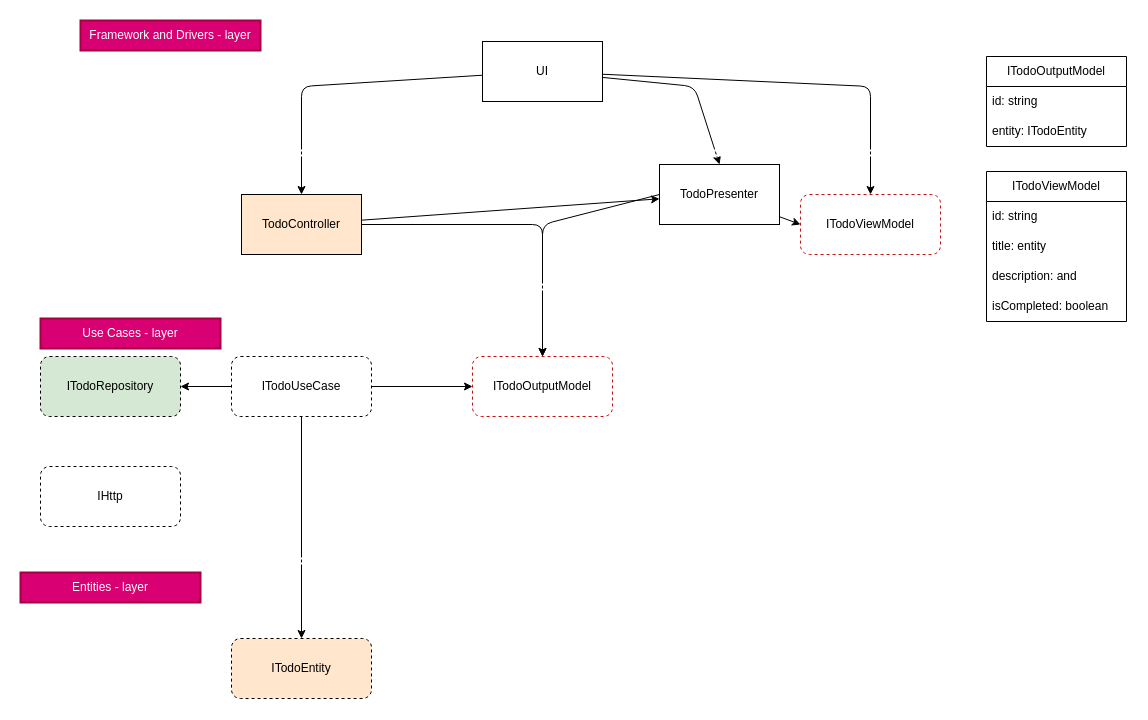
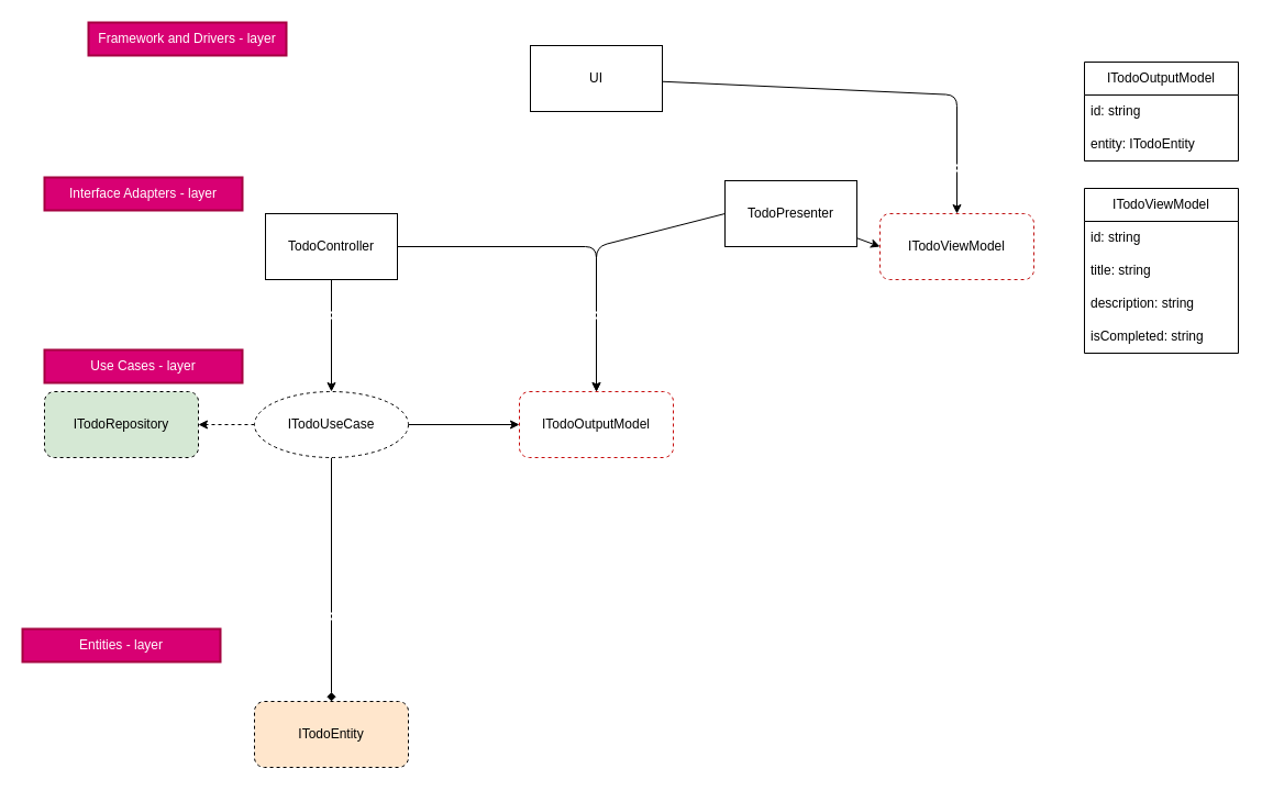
  <mxCell id="0" />
  <mxCell id="1" parent="0" />
- <mxCell id="2" style="edgeStyle=none;html=1;entryX=0.5;entryY=0;entryDx=0;entryDy=0;" parent="1" source="5" target="8" edge="1"><mxGeometry relative="1" as="geometry"><Array as="points"><mxPoint x="301" y="86" /></Array></mxGeometry></mxCell>
- <mxCell id="3" style="edgeStyle=none;html=1;entryX=0.5;entryY=0;entryDx=0;entryDy=0;" edge="1" parent="1" source="5" target="19"><mxGeometry relative="1" as="geometry"><mxPoint x="769" y="194" as="targetPoint" /><Array as="points"><mxPoint x="694" y="86" /></Array></mxGeometry></mxCell>
  <mxCell id="4" style="edgeStyle=none;html=1;entryX=0.5;entryY=0;entryDx=0;entryDy=0;" edge="1" parent="1" source="5" target="28"><mxGeometry relative="1" as="geometry"><Array as="points"><mxPoint x="870" y="86" /></Array></mxGeometry></mxCell>
  <mxCell id="5" value="UI" style="rounded=0;whiteSpace=wrap;html=1;" parent="1" vertex="1"><mxGeometry x="482" y="41" width="120" height="60" as="geometry" /></mxCell>
- <mxCell id="6" style="edgeStyle=none;html=1;" parent="1" source="8" target="19" edge="1"><mxGeometry relative="1" as="geometry" /></mxCell>
+ <mxCell id="6" style="edgeStyle=none;html=1;entryX=0.5;entryY=0;entryDx=0;entryDy=0;" parent="1" source="8" target="12" edge="1"><mxGeometry relative="1" as="geometry" /></mxCell>
  <mxCell id="7" style="edgeStyle=none;html=1;entryX=0.5;entryY=0;entryDx=0;entryDy=0;exitX=1;exitY=0.5;exitDx=0;exitDy=0;" edge="1" parent="1" source="8" target="17"><mxGeometry relative="1" as="geometry"><Array as="points"><mxPoint x="542" y="224" /></Array></mxGeometry></mxCell>
- <mxCell id="8" value="TodoController" style="rounded=0;whiteSpace=wrap;html=1;fillColor=#ffe6cc;" parent="1" vertex="1"><mxGeometry x="241" y="194" width="120" height="60" as="geometry" /></mxCell>
+ <mxCell id="8" value="TodoController" style="rounded=0;whiteSpace=wrap;html=1;" parent="1" vertex="1"><mxGeometry x="241" y="194" width="120" height="60" as="geometry" /></mxCell>
  <mxCell id="9" style="edgeStyle=none;html=1;entryX=0;entryY=0.5;entryDx=0;entryDy=0;" edge="1" parent="1" source="12" target="17"><mxGeometry relative="1" as="geometry"><Array as="points" /></mxGeometry></mxCell>
- <mxCell id="10" style="edgeStyle=none;html=1;entryX=1;entryY=0.5;entryDx=0;entryDy=0;" edge="1" parent="1" source="12" target="14"><mxGeometry relative="1" as="geometry" /></mxCell>
- <mxCell id="11" style="edgeStyle=none;html=1;entryX=0.5;entryY=0;entryDx=0;entryDy=0;" edge="1" parent="1" source="12" target="15"><mxGeometry relative="1" as="geometry" /></mxCell>
- <mxCell id="12" value="ITodoUseCase" style="rounded=1;whiteSpace=wrap;html=1;glass=0;shadow=0;dashed=1;" parent="1" vertex="1"><mxGeometry x="231" y="356" width="140" height="60" as="geometry" /></mxCell>
+ <mxCell id="10" style="edgeStyle=none;html=1;entryX=1;entryY=0.5;entryDx=0;entryDy=0;dashed=1;" edge="1" parent="1" source="12" target="14"><mxGeometry relative="1" as="geometry" /></mxCell>
+ <mxCell id="11" style="edgeStyle=none;html=1;entryX=0.5;entryY=0;entryDx=0;entryDy=0;endArrow=diamond;" edge="1" parent="1" source="12" target="15"><mxGeometry relative="1" as="geometry" /></mxCell>
+ <mxCell id="12" value="ITodoUseCase" style="ellipse;whiteSpace=wrap;html=1;glass=0;shadow=0;dashed=1;" parent="1" vertex="1"><mxGeometry x="231" y="356" width="140" height="60" as="geometry" /></mxCell>
  <mxCell id="13" style="edgeStyle=none;html=1;entryX=0.5;entryY=0;entryDx=0;entryDy=0;exitX=0;exitY=0.5;exitDx=0;exitDy=0;" edge="1" parent="1" source="19" target="17"><mxGeometry relative="1" as="geometry"><mxPoint x="699" y="224" as="sourcePoint" /><Array as="points"><mxPoint x="542" y="224" /></Array></mxGeometry></mxCell>
  <mxCell id="14" value="ITodoRepository" style="rounded=1;whiteSpace=wrap;html=1;glass=0;shadow=0;dashed=1;fillColor=#d5e8d4;" parent="1" vertex="1"><mxGeometry x="40" y="356" width="140" height="60" as="geometry" /></mxCell>
  <mxCell id="15" value="ITodoEntity" style="rounded=1;whiteSpace=wrap;html=1;glass=0;shadow=0;dashed=1;fillColor=#ffe6cc;" parent="1" vertex="1"><mxGeometry x="231" y="638" width="140" height="60" as="geometry" /></mxCell>
- <mxCell id="16" value="IHttp" style="rounded=1;whiteSpace=wrap;html=1;glass=0;shadow=0;dashed=1;" parent="1" vertex="1"><mxGeometry x="40" y="466" width="140" height="60" as="geometry" /></mxCell>
  <mxCell id="17" value="ITodoOutputModel" style="rounded=1;whiteSpace=wrap;html=1;glass=0;shadow=0;dashed=1;strokeColor=#c70f0f;" vertex="1" parent="1"><mxGeometry x="472" y="356" width="140" height="60" as="geometry" /></mxCell>
  <mxCell id="18" style="edgeStyle=none;html=1;entryX=0;entryY=0.5;entryDx=0;entryDy=0;" edge="1" parent="1" source="19" target="28"><mxGeometry relative="1" as="geometry" /></mxCell>
  <mxCell id="19" value="TodoPresenter" style="rounded=0;whiteSpace=wrap;html=1;" vertex="1" parent="1"><mxGeometry x="659" y="164" width="120" height="60" as="geometry" /></mxCell>
  <mxCell id="20" value="ITodoOutputModel" style="swimlane;fontStyle=0;childLayout=stackLayout;horizontal=1;startSize=30;horizontalStack=0;resizeParent=1;resizeParentMax=0;resizeLast=0;collapsible=1;marginBottom=0;whiteSpace=wrap;html=1;" vertex="1" parent="1"><mxGeometry x="986" y="56" width="140" height="90" as="geometry" /></mxCell>
  <mxCell id="21" value="id: string" style="text;strokeColor=none;fillColor=none;align=left;verticalAlign=middle;spacingLeft=4;spacingRight=4;overflow=hidden;points=[[0,0.5],[1,0.5]];portConstraint=eastwest;rotatable=0;whiteSpace=wrap;html=1;" vertex="1" parent="20"><mxGeometry y="30" width="140" height="30" as="geometry" /></mxCell>
  <mxCell id="22" value="entity: ITodoEntity" style="text;strokeColor=none;fillColor=none;align=left;verticalAlign=middle;spacingLeft=4;spacingRight=4;overflow=hidden;points=[[0,0.5],[1,0.5]];portConstraint=eastwest;rotatable=0;whiteSpace=wrap;html=1;" vertex="1" parent="20"><mxGeometry y="60" width="140" height="30" as="geometry" /></mxCell>
  <mxCell id="23" value="ITodoViewModel" style="swimlane;fontStyle=0;childLayout=stackLayout;horizontal=1;startSize=30;horizontalStack=0;resizeParent=1;resizeParentMax=0;resizeLast=0;collapsible=1;marginBottom=0;whiteSpace=wrap;html=1;" vertex="1" parent="1"><mxGeometry x="986" y="171" width="140" height="150" as="geometry" /></mxCell>
  <mxCell id="24" value="id: string" style="text;strokeColor=none;fillColor=none;align=left;verticalAlign=middle;spacingLeft=4;spacingRight=4;overflow=hidden;points=[[0,0.5],[1,0.5]];portConstraint=eastwest;rotatable=0;whiteSpace=wrap;html=1;" vertex="1" parent="23"><mxGeometry y="30" width="140" height="30" as="geometry" /></mxCell>
- <mxCell id="25" value="title: entity" style="text;strokeColor=none;fillColor=none;align=left;verticalAlign=middle;spacingLeft=4;spacingRight=4;overflow=hidden;points=[[0,0.5],[1,0.5]];portConstraint=eastwest;rotatable=0;whiteSpace=wrap;html=1;" vertex="1" parent="23"><mxGeometry y="60" width="140" height="30" as="geometry" /></mxCell>
- <mxCell id="26" value="description: and" style="text;strokeColor=none;fillColor=none;align=left;verticalAlign=middle;spacingLeft=4;spacingRight=4;overflow=hidden;points=[[0,0.5],[1,0.5]];portConstraint=eastwest;rotatable=0;whiteSpace=wrap;html=1;" vertex="1" parent="23"><mxGeometry y="90" width="140" height="30" as="geometry" /></mxCell>
- <mxCell id="27" value="isCompleted: boolean" style="text;strokeColor=none;fillColor=none;align=left;verticalAlign=middle;spacingLeft=4;spacingRight=4;overflow=hidden;points=[[0,0.5],[1,0.5]];portConstraint=eastwest;rotatable=0;whiteSpace=wrap;html=1;" vertex="1" parent="23"><mxGeometry y="120" width="140" height="30" as="geometry" /></mxCell>
+ <mxCell id="25" value="title: string" style="text;strokeColor=none;fillColor=none;align=left;verticalAlign=middle;spacingLeft=4;spacingRight=4;overflow=hidden;points=[[0,0.5],[1,0.5]];portConstraint=eastwest;rotatable=0;whiteSpace=wrap;html=1;" vertex="1" parent="23"><mxGeometry y="60" width="140" height="30" as="geometry" /></mxCell>
+ <mxCell id="26" value="description: string" style="text;strokeColor=none;fillColor=none;align=left;verticalAlign=middle;spacingLeft=4;spacingRight=4;overflow=hidden;points=[[0,0.5],[1,0.5]];portConstraint=eastwest;rotatable=0;whiteSpace=wrap;html=1;" vertex="1" parent="23"><mxGeometry y="90" width="140" height="30" as="geometry" /></mxCell>
+ <mxCell id="27" value="isCompleted: string" style="text;strokeColor=none;fillColor=none;align=left;verticalAlign=middle;spacingLeft=4;spacingRight=4;overflow=hidden;points=[[0,0.5],[1,0.5]];portConstraint=eastwest;rotatable=0;whiteSpace=wrap;html=1;" vertex="1" parent="23"><mxGeometry y="120" width="140" height="30" as="geometry" /></mxCell>
  <mxCell id="28" value="ITodoViewModel" style="rounded=1;whiteSpace=wrap;html=1;glass=0;shadow=0;dashed=1;strokeColor=#c01616;" vertex="1" parent="1"><mxGeometry x="800" y="194" width="140" height="60" as="geometry" /></mxCell>
  <mxCell id="29" value="" style="rounded=0;whiteSpace=wrap;html=1;strokeColor=#FFFFFF;fillColor=none;strokeWidth=2;" vertex="1" parent="1"><mxGeometry x="20" y="150" width="945" height="5" as="geometry" /></mxCell>
  <mxCell id="30" value="" style="rounded=0;whiteSpace=wrap;html=1;strokeColor=#FFFFFF;fillColor=none;strokeWidth=2;" vertex="1" parent="1"><mxGeometry x="20" y="284" width="945" height="5" as="geometry" /></mxCell>
  <mxCell id="31" value="" style="rounded=0;whiteSpace=wrap;html=1;strokeColor=#FFFFFF;fillColor=none;strokeWidth=2;" vertex="1" parent="1"><mxGeometry x="20" y="558" width="945" height="5" as="geometry" /></mxCell>
  <mxCell id="32" value="Entities - layer" style="text;html=1;strokeColor=#A50040;fillColor=#d80073;align=center;verticalAlign=middle;whiteSpace=wrap;rounded=0;strokeWidth=2;fontColor=#ffffff;" vertex="1" parent="1"><mxGeometry x="20" y="572" width="180" height="30" as="geometry" /></mxCell>
  <mxCell id="33" value="Use Cases - layer" style="text;html=1;strokeColor=#A50040;fillColor=#d80073;align=center;verticalAlign=middle;whiteSpace=wrap;rounded=0;strokeWidth=2;fontColor=#ffffff;" vertex="1" parent="1"><mxGeometry x="40" y="318" width="180" height="30" as="geometry" /></mxCell>
+ <mxCell id="34" value="Interface Adapters - layer" style="text;html=1;strokeColor=#A50040;fillColor=#d80073;align=center;verticalAlign=middle;whiteSpace=wrap;rounded=0;strokeWidth=2;fontColor=#ffffff;" vertex="1" parent="1"><mxGeometry x="40" y="161" width="180" height="30" as="geometry" /></mxCell>
  <mxCell id="35" value="Framework and Drivers - layer" style="text;html=1;strokeColor=#A50040;fillColor=#d80073;align=center;verticalAlign=middle;whiteSpace=wrap;rounded=0;strokeWidth=2;fontColor=#ffffff;" vertex="1" parent="1"><mxGeometry x="80" y="20" width="180" height="30" as="geometry" /></mxCell>
